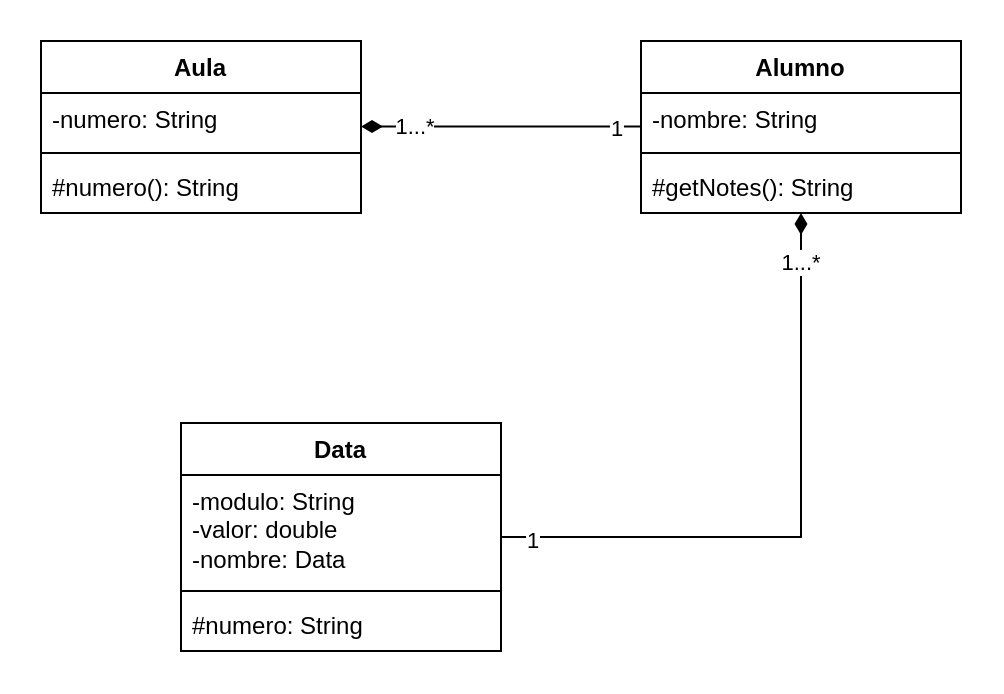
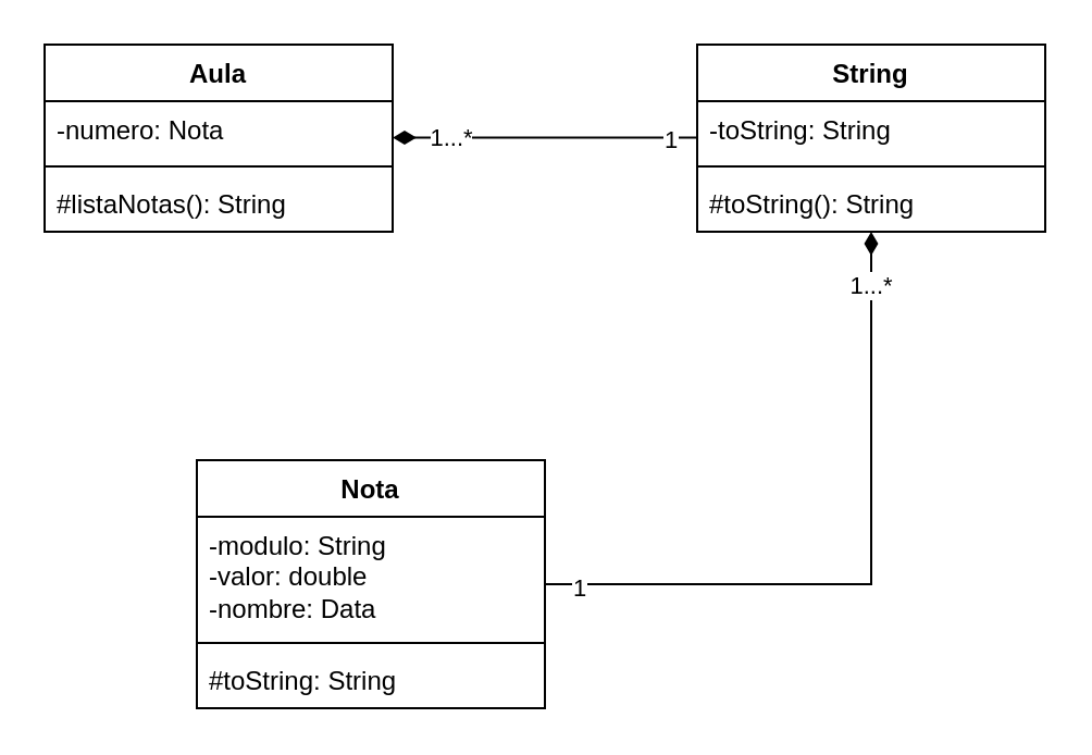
  <mxCell id="0" />
  <mxCell id="1" parent="0" />
  <mxCell id="2" value="Aula" style="swimlane;fontStyle=1;align=center;verticalAlign=top;childLayout=stackLayout;horizontal=1;startSize=26;horizontalStack=0;resizeParent=1;resizeParentMax=0;resizeLast=0;collapsible=1;marginBottom=0;whiteSpace=wrap;html=1;" vertex="1" parent="1"><mxGeometry x="20" y="20" width="160" height="86" as="geometry" /></mxCell>
- <mxCell id="3" value="-numero: String" style="text;strokeColor=none;fillColor=none;align=left;verticalAlign=top;spacingLeft=4;spacingRight=4;overflow=hidden;rotatable=0;points=[[0,0.5],[1,0.5]];portConstraint=eastwest;whiteSpace=wrap;html=1;" vertex="1" parent="2"><mxGeometry y="26" width="160" height="26" as="geometry" /></mxCell>
+ <mxCell id="3" value="-numero: Nota" style="text;strokeColor=none;fillColor=none;align=left;verticalAlign=top;spacingLeft=4;spacingRight=4;overflow=hidden;rotatable=0;points=[[0,0.5],[1,0.5]];portConstraint=eastwest;whiteSpace=wrap;html=1;" vertex="1" parent="2"><mxGeometry y="26" width="160" height="26" as="geometry" /></mxCell>
  <mxCell id="4" value="" style="line;strokeWidth=1;fillColor=none;align=left;verticalAlign=middle;spacingTop=-1;spacingLeft=3;spacingRight=3;rotatable=0;labelPosition=right;points=[];portConstraint=eastwest;strokeColor=inherit;" vertex="1" parent="2"><mxGeometry y="52" width="160" height="8" as="geometry" /></mxCell>
- <mxCell id="5" value="#numero(): String" style="text;strokeColor=none;fillColor=none;align=left;verticalAlign=top;spacingLeft=4;spacingRight=4;overflow=hidden;rotatable=0;points=[[0,0.5],[1,0.5]];portConstraint=eastwest;whiteSpace=wrap;html=1;" vertex="1" parent="2"><mxGeometry y="60" width="160" height="26" as="geometry" /></mxCell>
- <mxCell id="6" value="Alumno" style="swimlane;fontStyle=1;align=center;verticalAlign=top;childLayout=stackLayout;horizontal=1;startSize=26;horizontalStack=0;resizeParent=1;resizeParentMax=0;resizeLast=0;collapsible=1;marginBottom=0;whiteSpace=wrap;html=1;" vertex="1" parent="1"><mxGeometry x="320" y="20" width="160" height="86" as="geometry" /></mxCell>
- <mxCell id="7" value="-nombre: String" style="text;strokeColor=none;fillColor=none;align=left;verticalAlign=top;spacingLeft=4;spacingRight=4;overflow=hidden;rotatable=0;points=[[0,0.5],[1,0.5]];portConstraint=eastwest;whiteSpace=wrap;html=1;" vertex="1" parent="6"><mxGeometry y="26" width="160" height="26" as="geometry" /></mxCell>
+ <mxCell id="5" value="#listaNotas(): String" style="text;strokeColor=none;fillColor=none;align=left;verticalAlign=top;spacingLeft=4;spacingRight=4;overflow=hidden;rotatable=0;points=[[0,0.5],[1,0.5]];portConstraint=eastwest;whiteSpace=wrap;html=1;" vertex="1" parent="2"><mxGeometry y="60" width="160" height="26" as="geometry" /></mxCell>
+ <mxCell id="6" value="String" style="swimlane;fontStyle=1;align=center;verticalAlign=top;childLayout=stackLayout;horizontal=1;startSize=26;horizontalStack=0;resizeParent=1;resizeParentMax=0;resizeLast=0;collapsible=1;marginBottom=0;whiteSpace=wrap;html=1;" vertex="1" parent="1"><mxGeometry x="320" y="20" width="160" height="86" as="geometry" /></mxCell>
+ <mxCell id="7" value="-toString: String" style="text;strokeColor=none;fillColor=none;align=left;verticalAlign=top;spacingLeft=4;spacingRight=4;overflow=hidden;rotatable=0;points=[[0,0.5],[1,0.5]];portConstraint=eastwest;whiteSpace=wrap;html=1;" vertex="1" parent="6"><mxGeometry y="26" width="160" height="26" as="geometry" /></mxCell>
  <mxCell id="8" value="" style="line;strokeWidth=1;fillColor=none;align=left;verticalAlign=middle;spacingTop=-1;spacingLeft=3;spacingRight=3;rotatable=0;labelPosition=right;points=[];portConstraint=eastwest;strokeColor=inherit;" vertex="1" parent="6"><mxGeometry y="52" width="160" height="8" as="geometry" /></mxCell>
- <mxCell id="9" value="#getNotes(): String" style="text;strokeColor=none;fillColor=none;align=left;verticalAlign=top;spacingLeft=4;spacingRight=4;overflow=hidden;rotatable=0;points=[[0,0.5],[1,0.5]];portConstraint=eastwest;whiteSpace=wrap;html=1;" vertex="1" parent="6"><mxGeometry y="60" width="160" height="26" as="geometry" /></mxCell>
- <mxCell id="10" value="Data" style="swimlane;fontStyle=1;align=center;verticalAlign=top;childLayout=stackLayout;horizontal=1;startSize=26;horizontalStack=0;resizeParent=1;resizeParentMax=0;resizeLast=0;collapsible=1;marginBottom=0;whiteSpace=wrap;html=1;" vertex="1" parent="1"><mxGeometry x="90" y="211" width="160" height="114" as="geometry" /></mxCell>
+ <mxCell id="9" value="#toString(): String" style="text;strokeColor=none;fillColor=none;align=left;verticalAlign=top;spacingLeft=4;spacingRight=4;overflow=hidden;rotatable=0;points=[[0,0.5],[1,0.5]];portConstraint=eastwest;whiteSpace=wrap;html=1;" vertex="1" parent="6"><mxGeometry y="60" width="160" height="26" as="geometry" /></mxCell>
+ <mxCell id="10" value="Nota" style="swimlane;fontStyle=1;align=center;verticalAlign=top;childLayout=stackLayout;horizontal=1;startSize=26;horizontalStack=0;resizeParent=1;resizeParentMax=0;resizeLast=0;collapsible=1;marginBottom=0;whiteSpace=wrap;html=1;" vertex="1" parent="1"><mxGeometry x="90" y="211" width="160" height="114" as="geometry" /></mxCell>
  <mxCell id="11" value="-modulo: String&lt;br&gt;-valor: double&lt;br&gt;-nombre: Data" style="text;strokeColor=none;fillColor=none;align=left;verticalAlign=top;spacingLeft=4;spacingRight=4;overflow=hidden;rotatable=0;points=[[0,0.5],[1,0.5]];portConstraint=eastwest;whiteSpace=wrap;html=1;" vertex="1" parent="10"><mxGeometry y="26" width="160" height="54" as="geometry" /></mxCell>
  <mxCell id="12" value="" style="line;strokeWidth=1;fillColor=none;align=left;verticalAlign=middle;spacingTop=-1;spacingLeft=3;spacingRight=3;rotatable=0;labelPosition=right;points=[];portConstraint=eastwest;strokeColor=inherit;" vertex="1" parent="10"><mxGeometry y="80" width="160" height="8" as="geometry" /></mxCell>
- <mxCell id="13" value="#numero: String" style="text;strokeColor=none;fillColor=none;align=left;verticalAlign=top;spacingLeft=4;spacingRight=4;overflow=hidden;rotatable=0;points=[[0,0.5],[1,0.5]];portConstraint=eastwest;whiteSpace=wrap;html=1;" vertex="1" parent="10"><mxGeometry y="88" width="160" height="26" as="geometry" /></mxCell>
+ <mxCell id="13" value="#toString: String" style="text;strokeColor=none;fillColor=none;align=left;verticalAlign=top;spacingLeft=4;spacingRight=4;overflow=hidden;rotatable=0;points=[[0,0.5],[1,0.5]];portConstraint=eastwest;whiteSpace=wrap;html=1;" vertex="1" parent="10"><mxGeometry y="88" width="160" height="26" as="geometry" /></mxCell>
  <mxCell id="14" value="" style="endArrow=none;startArrow=diamondThin;endFill=0;startFill=1;html=1;verticalAlign=bottom;labelBackgroundColor=none;strokeWidth=1;startSize=8;endSize=8;rounded=0;exitX=1;exitY=0.5;exitDx=0;exitDy=0;entryX=0;entryY=0.5;entryDx=0;entryDy=0;" edge="1" parent="1"><mxGeometry width="160" relative="1" as="geometry"><mxPoint x="180" y="62.76" as="sourcePoint" /><mxPoint x="320" y="62.76" as="targetPoint" /></mxGeometry></mxCell>
  <mxCell id="15" value="1" style="edgeLabel;html=1;align=center;verticalAlign=middle;resizable=0;points=[];" vertex="1" connectable="0" parent="14"><mxGeometry x="0.818" y="-1" relative="1" as="geometry"><mxPoint as="offset" /></mxGeometry></mxCell>
  <mxCell id="16" value="&lt;font style=&quot;font-size: 11px;&quot;&gt;1...*&lt;/font&gt;" style="edgeLabel;html=1;align=center;verticalAlign=middle;resizable=0;points=[];" vertex="1" connectable="0" parent="14"><mxGeometry x="-0.773" relative="1" as="geometry"><mxPoint x="10" as="offset" /></mxGeometry></mxCell>
  <mxCell id="17" value="" style="endArrow=none;startArrow=diamondThin;endFill=0;startFill=1;html=1;verticalAlign=bottom;labelBackgroundColor=none;strokeWidth=1;startSize=8;endSize=8;rounded=0;" edge="1" parent="1" source="6" target="10"><mxGeometry width="160" relative="1" as="geometry"><mxPoint x="110" y="190" as="sourcePoint" /><mxPoint x="270" y="190" as="targetPoint" /><Array as="points"><mxPoint x="400" y="268" /></Array></mxGeometry></mxCell>
  <mxCell id="18" value="1" style="edgeLabel;html=1;align=center;verticalAlign=middle;resizable=0;points=[];" vertex="1" connectable="0" parent="17"><mxGeometry x="0.907" y="1" relative="1" as="geometry"><mxPoint as="offset" /></mxGeometry></mxCell>
  <mxCell id="19" value="&lt;font style=&quot;font-size: 11px;&quot;&gt;1...*&lt;/font&gt;" style="edgeLabel;html=1;align=center;verticalAlign=middle;resizable=0;points=[];" vertex="1" connectable="0" parent="17"><mxGeometry x="-0.886" y="-1" relative="1" as="geometry"><mxPoint y="6" as="offset" /></mxGeometry></mxCell>
